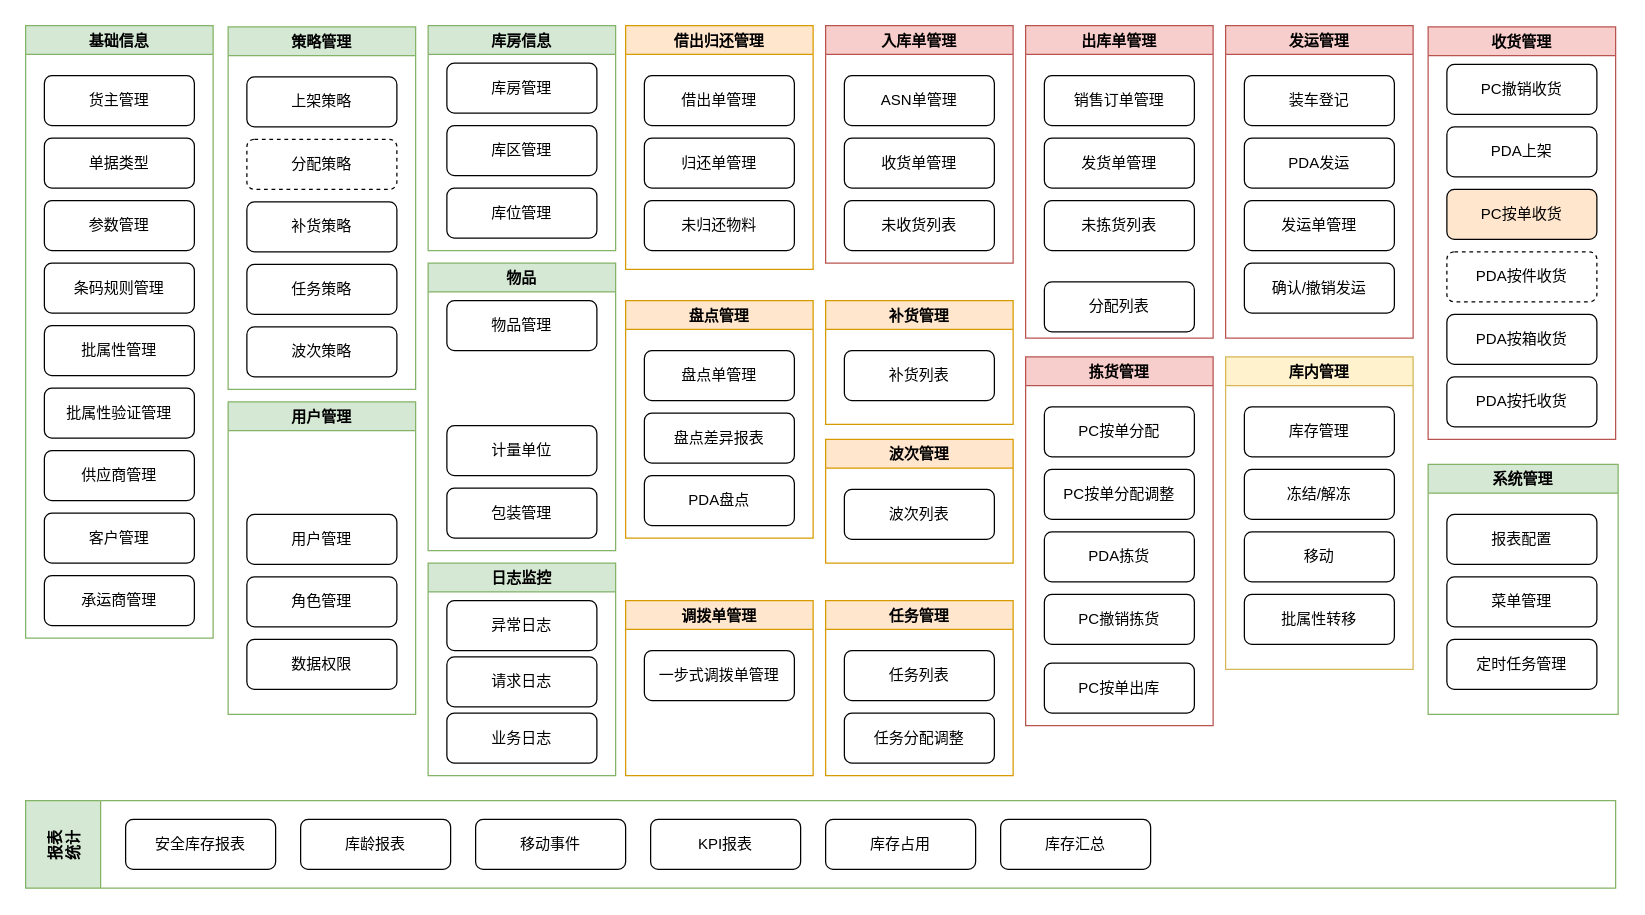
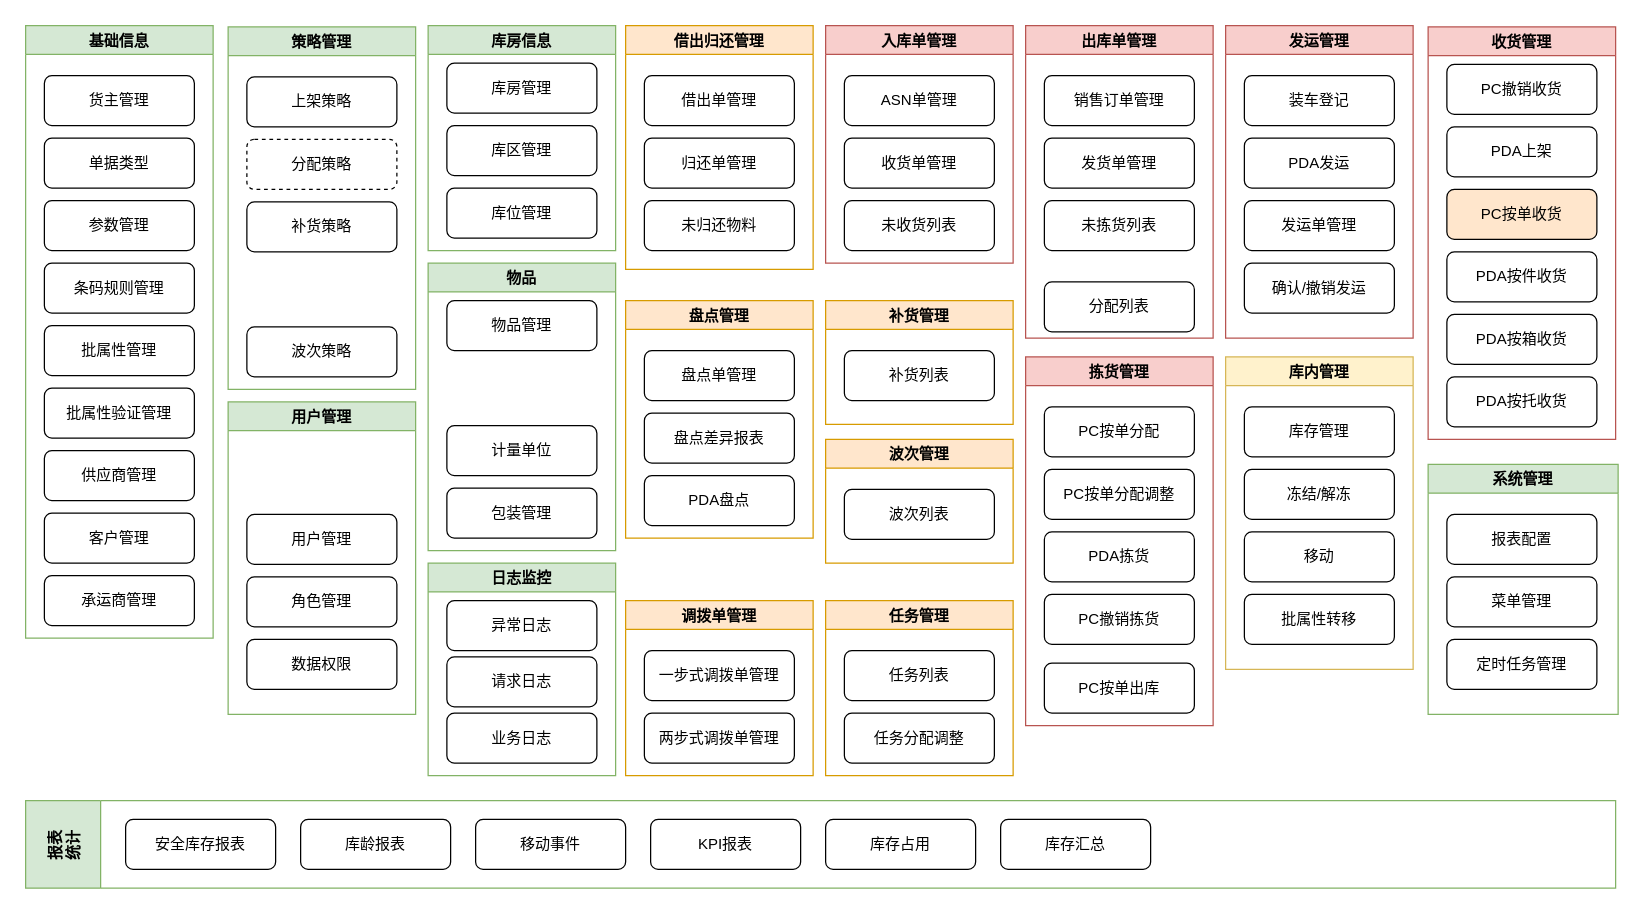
  <mxCell id="0" />
  <mxCell id="1" parent="0" />
  <mxCell id="2" value="基础信息" style="swimlane;startSize=23;fillColor=#d5e8d4;strokeColor=#82b366;" vertex="1" parent="1"><mxGeometry x="20" y="20" width="150" height="490" as="geometry" /></mxCell>
  <mxCell id="3" value="货主管理" style="rounded=1;whiteSpace=wrap;html=1;horizontal=1;align=center;verticalAlign=middle;" vertex="1" parent="2"><mxGeometry x="15" y="40" width="120" height="40" as="geometry" /></mxCell>
  <mxCell id="4" value="单据类型" style="rounded=1;whiteSpace=wrap;html=1;horizontal=1;align=center;verticalAlign=middle;" vertex="1" parent="2"><mxGeometry x="15" y="90" width="120" height="40" as="geometry" /></mxCell>
  <mxCell id="5" value="参数管理" style="rounded=1;whiteSpace=wrap;html=1;horizontal=1;align=center;verticalAlign=middle;" vertex="1" parent="2"><mxGeometry x="15" y="140" width="120" height="40" as="geometry" /></mxCell>
  <mxCell id="6" value="条码规则管理" style="rounded=1;whiteSpace=wrap;html=1;horizontal=1;align=center;verticalAlign=middle;" vertex="1" parent="2"><mxGeometry x="15" y="190" width="120" height="40" as="geometry" /></mxCell>
  <mxCell id="7" value="供应商管理" style="rounded=1;whiteSpace=wrap;html=1;horizontal=1;align=center;verticalAlign=middle;" vertex="1" parent="2"><mxGeometry x="15" y="340" width="120" height="40" as="geometry" /></mxCell>
  <mxCell id="8" value="批属性管理" style="rounded=1;whiteSpace=wrap;html=1;horizontal=1;align=center;verticalAlign=middle;" vertex="1" parent="2"><mxGeometry x="15" y="240" width="120" height="40" as="geometry" /></mxCell>
  <mxCell id="9" value="批属性验证管理" style="rounded=1;whiteSpace=wrap;html=1;horizontal=1;align=center;verticalAlign=middle;" vertex="1" parent="2"><mxGeometry x="15" y="290" width="120" height="40" as="geometry" /></mxCell>
  <mxCell id="10" value="客户管理" style="rounded=1;whiteSpace=wrap;html=1;horizontal=1;align=center;verticalAlign=middle;" vertex="1" parent="2"><mxGeometry x="15" y="390" width="120" height="40" as="geometry" /></mxCell>
  <mxCell id="11" value="承运商管理" style="rounded=1;whiteSpace=wrap;html=1;horizontal=1;align=center;verticalAlign=middle;" vertex="1" parent="2"><mxGeometry x="15" y="440" width="120" height="40" as="geometry" /></mxCell>
  <mxCell id="12" value="库房信息" style="swimlane;startSize=23;fillColor=#d5e8d4;strokeColor=#82b366;" vertex="1" parent="1"><mxGeometry x="342" y="20" width="150" height="180" as="geometry" /></mxCell>
  <mxCell id="13" value="库房管理" style="rounded=1;whiteSpace=wrap;html=1;horizontal=1;align=center;verticalAlign=middle;" vertex="1" parent="12"><mxGeometry x="15" y="30" width="120" height="40" as="geometry" /></mxCell>
  <mxCell id="14" value="库区管理" style="rounded=1;whiteSpace=wrap;html=1;horizontal=1;align=center;verticalAlign=middle;" vertex="1" parent="12"><mxGeometry x="15" y="80" width="120" height="40" as="geometry" /></mxCell>
  <mxCell id="15" value="库位管理" style="rounded=1;whiteSpace=wrap;html=1;horizontal=1;align=center;verticalAlign=middle;" vertex="1" parent="12"><mxGeometry x="15" y="130" width="120" height="40" as="geometry" /></mxCell>
  <mxCell id="16" value="系统管理" style="swimlane;startSize=23;fillColor=#d5e8d4;strokeColor=#82b366;" vertex="1" parent="1"><mxGeometry x="1142" y="371" width="152" height="200" as="geometry"><mxRectangle x="1480" y="380" width="60" height="23" as="alternateBounds" /></mxGeometry></mxCell>
  <mxCell id="17" value="报表配置" style="rounded=1;whiteSpace=wrap;html=1;horizontal=1;align=center;verticalAlign=middle;" vertex="1" parent="16"><mxGeometry x="15" y="40" width="120" height="40" as="geometry" /></mxCell>
  <mxCell id="18" value="菜单管理" style="rounded=1;whiteSpace=wrap;html=1;horizontal=1;align=center;verticalAlign=middle;" vertex="1" parent="16"><mxGeometry x="15" y="90" width="120" height="40" as="geometry" /></mxCell>
  <mxCell id="19" value="定时任务管理" style="rounded=1;whiteSpace=wrap;html=1;horizontal=1;align=center;verticalAlign=middle;" vertex="1" parent="16"><mxGeometry x="15" y="140" width="120" height="40" as="geometry" /></mxCell>
  <mxCell id="20" value="用户管理" style="swimlane;startSize=23;fillColor=#d5e8d4;strokeColor=#82b366;" vertex="1" parent="1"><mxGeometry x="182" y="321" width="150" height="250" as="geometry"><mxRectangle x="1480" y="380" width="60" height="23" as="alternateBounds" /></mxGeometry></mxCell>
  <mxCell id="21" value="用户管理" style="rounded=1;whiteSpace=wrap;html=1;horizontal=1;align=center;verticalAlign=middle;" vertex="1" parent="20"><mxGeometry x="15" y="90" width="120" height="40" as="geometry" /></mxCell>
  <mxCell id="22" value="角色管理" style="rounded=1;whiteSpace=wrap;html=1;horizontal=1;align=center;verticalAlign=middle;" vertex="1" parent="20"><mxGeometry x="15" y="140" width="120" height="40" as="geometry" /></mxCell>
  <mxCell id="23" value="数据权限" style="rounded=1;whiteSpace=wrap;html=1;horizontal=1;align=center;verticalAlign=middle;" vertex="1" parent="20"><mxGeometry x="15" y="190" width="120" height="40" as="geometry" /></mxCell>
  <mxCell id="24" value="物品" style="swimlane;startSize=23;fillColor=#d5e8d4;strokeColor=#82b366;" vertex="1" parent="1"><mxGeometry x="342" y="210" width="150" height="230" as="geometry"><mxRectangle x="1480" y="380" width="60" height="23" as="alternateBounds" /></mxGeometry></mxCell>
  <mxCell id="25" value="物品管理" style="rounded=1;whiteSpace=wrap;html=1;horizontal=1;align=center;verticalAlign=middle;" vertex="1" parent="24"><mxGeometry x="15" y="30" width="120" height="40" as="geometry" /></mxCell>
  <mxCell id="26" value="计量单位" style="rounded=1;whiteSpace=wrap;html=1;horizontal=1;align=center;verticalAlign=middle;" vertex="1" parent="24"><mxGeometry x="15" y="130" width="120" height="40" as="geometry" /></mxCell>
  <mxCell id="27" value="包装管理" style="rounded=1;whiteSpace=wrap;html=1;horizontal=1;align=center;verticalAlign=middle;" vertex="1" parent="24"><mxGeometry x="15" y="180" width="120" height="40" as="geometry" /></mxCell>
  <mxCell id="28" value="日志监控" style="swimlane;startSize=23;fillColor=#d5e8d4;strokeColor=#82b366;" vertex="1" parent="1"><mxGeometry x="342" y="450" width="150" height="170" as="geometry"><mxRectangle x="1438" y="590" width="60" height="23" as="alternateBounds" /></mxGeometry></mxCell>
  <mxCell id="29" value="异常日志" style="rounded=1;whiteSpace=wrap;html=1;horizontal=1;align=center;verticalAlign=middle;" vertex="1" parent="28"><mxGeometry x="15" y="30" width="120" height="40" as="geometry" /></mxCell>
  <mxCell id="30" value="请求日志" style="rounded=1;whiteSpace=wrap;html=1;horizontal=1;align=center;verticalAlign=middle;" vertex="1" parent="28"><mxGeometry x="15" y="75" width="120" height="40" as="geometry" /></mxCell>
  <mxCell id="31" value="业务日志" style="rounded=1;whiteSpace=wrap;html=1;horizontal=1;align=center;verticalAlign=middle;" vertex="1" parent="28"><mxGeometry x="15" y="120" width="120" height="40" as="geometry" /></mxCell>
  <mxCell id="32" value="入库单管理" style="swimlane;startSize=23;fillColor=#f8cecc;strokeColor=#b85450;" vertex="1" parent="1"><mxGeometry x="660" y="20" width="150" height="190" as="geometry"><mxRectangle x="1480" y="380" width="60" height="23" as="alternateBounds" /></mxGeometry></mxCell>
  <mxCell id="33" value="ASN单管理" style="rounded=1;whiteSpace=wrap;html=1;horizontal=1;align=center;verticalAlign=middle;" vertex="1" parent="32"><mxGeometry x="15" y="40" width="120" height="40" as="geometry" /></mxCell>
  <mxCell id="34" value="收货单管理" style="rounded=1;whiteSpace=wrap;html=1;horizontal=1;align=center;verticalAlign=middle;" vertex="1" parent="32"><mxGeometry x="15" y="90" width="120" height="40" as="geometry" /></mxCell>
  <mxCell id="35" value="未收货列表" style="rounded=1;whiteSpace=wrap;html=1;horizontal=1;align=center;verticalAlign=middle;" vertex="1" parent="32"><mxGeometry x="15" y="140" width="120" height="40" as="geometry" /></mxCell>
  <mxCell id="36" value="收货管理" style="swimlane;startSize=23;fillColor=#f8cecc;strokeColor=#b85450;" vertex="1" parent="1"><mxGeometry x="1142" y="21" width="150" height="330" as="geometry"><mxRectangle x="1480" y="380" width="60" height="23" as="alternateBounds" /></mxGeometry></mxCell>
- <mxCell id="37" value="PDA按件收货" style="rounded=1;whiteSpace=wrap;html=1;horizontal=1;align=center;verticalAlign=middle;dashed=1;" vertex="1" parent="36"><mxGeometry x="15" y="180" width="120" height="40" as="geometry" /></mxCell>
+ <mxCell id="37" value="PDA按件收货" style="rounded=1;whiteSpace=wrap;html=1;horizontal=1;align=center;verticalAlign=middle;" vertex="1" parent="36"><mxGeometry x="15" y="180" width="120" height="40" as="geometry" /></mxCell>
  <mxCell id="38" value="PC撤销收货" style="rounded=1;whiteSpace=wrap;html=1;horizontal=1;align=center;verticalAlign=middle;" vertex="1" parent="36"><mxGeometry x="15" y="30" width="120" height="40" as="geometry" /></mxCell>
  <mxCell id="39" value="PDA上架" style="rounded=1;whiteSpace=wrap;html=1;horizontal=1;align=center;verticalAlign=middle;" vertex="1" parent="36"><mxGeometry x="15" y="80" width="120" height="40" as="geometry" /></mxCell>
  <mxCell id="40" value="PC按单收货" style="rounded=1;whiteSpace=wrap;html=1;horizontal=1;align=center;verticalAlign=middle;fillColor=#ffe6cc;" vertex="1" parent="36"><mxGeometry x="15" y="130" width="120" height="40" as="geometry" /></mxCell>
  <mxCell id="41" value="PDA按箱收货" style="rounded=1;whiteSpace=wrap;html=1;horizontal=1;align=center;verticalAlign=middle;" vertex="1" parent="36"><mxGeometry x="15" y="230" width="120" height="40" as="geometry" /></mxCell>
  <mxCell id="42" value="PDA按托收货" style="rounded=1;whiteSpace=wrap;html=1;horizontal=1;align=center;verticalAlign=middle;" vertex="1" parent="36"><mxGeometry x="15" y="280" width="120" height="40" as="geometry" /></mxCell>
  <mxCell id="43" value="出库单管理" style="swimlane;startSize=23;fillColor=#f8cecc;strokeColor=#b85450;" vertex="1" parent="1"><mxGeometry x="820" y="20" width="150" height="250" as="geometry"><mxRectangle x="1480" y="380" width="60" height="23" as="alternateBounds" /></mxGeometry></mxCell>
  <mxCell id="44" value="销售订单管理" style="rounded=1;whiteSpace=wrap;html=1;horizontal=1;align=center;verticalAlign=middle;" vertex="1" parent="43"><mxGeometry x="15" y="40" width="120" height="40" as="geometry" /></mxCell>
  <mxCell id="45" value="发货单管理" style="rounded=1;whiteSpace=wrap;html=1;horizontal=1;align=center;verticalAlign=middle;" vertex="1" parent="43"><mxGeometry x="15" y="90" width="120" height="40" as="geometry" /></mxCell>
  <mxCell id="46" value="未拣货列表" style="rounded=1;whiteSpace=wrap;html=1;horizontal=1;align=center;verticalAlign=middle;" vertex="1" parent="43"><mxGeometry x="15" y="140" width="120" height="40" as="geometry" /></mxCell>
  <mxCell id="47" value="分配列表" style="rounded=1;whiteSpace=wrap;html=1;horizontal=1;align=center;verticalAlign=middle;" vertex="1" parent="43"><mxGeometry x="15" y="205" width="120" height="40" as="geometry" /></mxCell>
  <mxCell id="48" value="拣货管理" style="swimlane;startSize=23;fillColor=#f8cecc;strokeColor=#b85450;" vertex="1" parent="1"><mxGeometry x="820" y="285" width="150" height="295" as="geometry"><mxRectangle x="1480" y="380" width="60" height="23" as="alternateBounds" /></mxGeometry></mxCell>
  <mxCell id="49" value="PC按单分配" style="rounded=1;whiteSpace=wrap;html=1;horizontal=1;align=center;verticalAlign=middle;" vertex="1" parent="48"><mxGeometry x="15" y="40" width="120" height="40" as="geometry" /></mxCell>
  <mxCell id="50" value="PC按单分配调整" style="rounded=1;whiteSpace=wrap;html=1;horizontal=1;align=center;verticalAlign=middle;" vertex="1" parent="48"><mxGeometry x="15" y="90" width="120" height="40" as="geometry" /></mxCell>
  <mxCell id="51" value="PDA拣货" style="rounded=1;whiteSpace=wrap;html=1;horizontal=1;align=center;verticalAlign=middle;" vertex="1" parent="48"><mxGeometry x="15" y="140" width="120" height="40" as="geometry" /></mxCell>
  <mxCell id="52" value="PC撤销拣货" style="rounded=1;whiteSpace=wrap;html=1;horizontal=1;align=center;verticalAlign=middle;" vertex="1" parent="48"><mxGeometry x="15" y="190" width="120" height="40" as="geometry" /></mxCell>
  <mxCell id="53" value="PC按单出库" style="rounded=1;whiteSpace=wrap;html=1;horizontal=1;align=center;verticalAlign=middle;" vertex="1" parent="48"><mxGeometry x="15" y="245" width="120" height="40" as="geometry" /></mxCell>
  <mxCell id="54" value="发运管理" style="swimlane;startSize=23;fillColor=#f8cecc;strokeColor=#b85450;" vertex="1" parent="1"><mxGeometry x="980" y="20" width="150" height="250" as="geometry"><mxRectangle x="1480" y="380" width="60" height="23" as="alternateBounds" /></mxGeometry></mxCell>
  <mxCell id="55" value="装车登记" style="rounded=1;whiteSpace=wrap;html=1;horizontal=1;align=center;verticalAlign=middle;" vertex="1" parent="54"><mxGeometry x="15" y="40" width="120" height="40" as="geometry" /></mxCell>
  <mxCell id="56" value="PDA发运" style="rounded=1;whiteSpace=wrap;html=1;horizontal=1;align=center;verticalAlign=middle;" vertex="1" parent="54"><mxGeometry x="15" y="90" width="120" height="40" as="geometry" /></mxCell>
  <mxCell id="57" value="发运单管理" style="rounded=1;whiteSpace=wrap;html=1;horizontal=1;align=center;verticalAlign=middle;" vertex="1" parent="54"><mxGeometry x="15" y="140" width="120" height="40" as="geometry" /></mxCell>
  <mxCell id="58" value="确认/撤销发运" style="rounded=1;whiteSpace=wrap;html=1;horizontal=1;align=center;verticalAlign=middle;" vertex="1" parent="54"><mxGeometry x="15" y="190" width="120" height="40" as="geometry" /></mxCell>
  <mxCell id="59" value="盘点管理" style="swimlane;startSize=23;fillColor=#ffe6cc;strokeColor=#d79b00;" vertex="1" parent="1"><mxGeometry x="500" y="240" width="150" height="190" as="geometry"><mxRectangle x="1480" y="380" width="60" height="23" as="alternateBounds" /></mxGeometry></mxCell>
  <mxCell id="60" value="盘点单管理" style="rounded=1;whiteSpace=wrap;html=1;horizontal=1;align=center;verticalAlign=middle;" vertex="1" parent="59"><mxGeometry x="15" y="40" width="120" height="40" as="geometry" /></mxCell>
  <mxCell id="61" value="盘点差异报表" style="rounded=1;whiteSpace=wrap;html=1;horizontal=1;align=center;verticalAlign=middle;" vertex="1" parent="59"><mxGeometry x="15" y="90" width="120" height="40" as="geometry" /></mxCell>
  <mxCell id="62" value="PDA盘点" style="rounded=1;whiteSpace=wrap;html=1;horizontal=1;align=center;verticalAlign=middle;" vertex="1" parent="59"><mxGeometry x="15" y="140" width="120" height="40" as="geometry" /></mxCell>
  <mxCell id="63" value="库内管理" style="swimlane;startSize=23;fillColor=#fff2cc;strokeColor=#d6b656;" vertex="1" parent="1"><mxGeometry x="980" y="285" width="150" height="250" as="geometry"><mxRectangle x="1480" y="380" width="60" height="23" as="alternateBounds" /></mxGeometry></mxCell>
  <mxCell id="64" value="库存管理" style="rounded=1;whiteSpace=wrap;html=1;horizontal=1;align=center;verticalAlign=middle;" vertex="1" parent="63"><mxGeometry x="15" y="40" width="120" height="40" as="geometry" /></mxCell>
  <mxCell id="65" value="冻结/解冻" style="rounded=1;whiteSpace=wrap;html=1;horizontal=1;align=center;verticalAlign=middle;" vertex="1" parent="63"><mxGeometry x="15" y="90" width="120" height="40" as="geometry" /></mxCell>
  <mxCell id="66" value="移动" style="rounded=1;whiteSpace=wrap;html=1;horizontal=1;align=center;verticalAlign=middle;" vertex="1" parent="63"><mxGeometry x="15" y="140" width="120" height="40" as="geometry" /></mxCell>
  <mxCell id="67" value="批属性转移" style="rounded=1;whiteSpace=wrap;html=1;horizontal=1;align=center;verticalAlign=middle;" vertex="1" parent="63"><mxGeometry x="15" y="190" width="120" height="40" as="geometry" /></mxCell>
  <mxCell id="68" value="任务管理" style="swimlane;startSize=23;fillColor=#ffe6cc;strokeColor=#d79b00;" vertex="1" parent="1"><mxGeometry x="660" y="480" width="150" height="140" as="geometry"><mxRectangle x="1480" y="380" width="60" height="23" as="alternateBounds" /></mxGeometry></mxCell>
  <mxCell id="69" value="任务列表" style="rounded=1;whiteSpace=wrap;html=1;horizontal=1;align=center;verticalAlign=middle;" vertex="1" parent="68"><mxGeometry x="15" y="40" width="120" height="40" as="geometry" /></mxCell>
  <mxCell id="70" value="任务分配调整" style="rounded=1;whiteSpace=wrap;html=1;horizontal=1;align=center;verticalAlign=middle;" vertex="1" parent="68"><mxGeometry x="15" y="90" width="120" height="40" as="geometry" /></mxCell>
  <mxCell id="71" value="策略管理" style="swimlane;startSize=23;fillColor=#d5e8d4;strokeColor=#82b366;" vertex="1" parent="1"><mxGeometry x="182" y="21" width="150" height="290" as="geometry"><mxRectangle x="1480" y="380" width="60" height="23" as="alternateBounds" /></mxGeometry></mxCell>
  <mxCell id="72" value="上架策略" style="rounded=1;whiteSpace=wrap;html=1;horizontal=1;align=center;verticalAlign=middle;" vertex="1" parent="71"><mxGeometry x="15" y="40" width="120" height="40" as="geometry" /></mxCell>
  <mxCell id="73" value="分配策略" style="rounded=1;whiteSpace=wrap;html=1;horizontal=1;align=center;verticalAlign=middle;dashed=1;" vertex="1" parent="71"><mxGeometry x="15" y="90" width="120" height="40" as="geometry" /></mxCell>
  <mxCell id="74" value="补货策略" style="rounded=1;whiteSpace=wrap;html=1;horizontal=1;align=center;verticalAlign=middle;" vertex="1" parent="71"><mxGeometry x="15" y="140" width="120" height="40" as="geometry" /></mxCell>
- <mxCell id="75" value="任务策略" style="rounded=1;whiteSpace=wrap;html=1;horizontal=1;align=center;verticalAlign=middle;" vertex="1" parent="71"><mxGeometry x="15" y="190" width="120" height="40" as="geometry" /></mxCell>
  <mxCell id="76" value="波次策略" style="rounded=1;whiteSpace=wrap;html=1;horizontal=1;align=center;verticalAlign=middle;" vertex="1" parent="71"><mxGeometry x="15" y="240" width="120" height="40" as="geometry" /></mxCell>
  <mxCell id="77" value="借出归还管理" style="swimlane;startSize=23;fillColor=#ffe6cc;strokeColor=#d79b00;" vertex="1" parent="1"><mxGeometry x="500" y="20" width="150" height="195" as="geometry"><mxRectangle x="1480" y="380" width="60" height="23" as="alternateBounds" /></mxGeometry></mxCell>
  <mxCell id="78" value="借出单管理" style="rounded=1;whiteSpace=wrap;html=1;horizontal=1;align=center;verticalAlign=middle;" vertex="1" parent="77"><mxGeometry x="15" y="40" width="120" height="40" as="geometry" /></mxCell>
  <mxCell id="79" value="归还单管理" style="rounded=1;whiteSpace=wrap;html=1;horizontal=1;align=center;verticalAlign=middle;" vertex="1" parent="77"><mxGeometry x="15" y="90" width="120" height="40" as="geometry" /></mxCell>
  <mxCell id="80" value="未归还物料" style="rounded=1;whiteSpace=wrap;html=1;horizontal=1;align=center;verticalAlign=middle;" vertex="1" parent="77"><mxGeometry x="15" y="140" width="120" height="40" as="geometry" /></mxCell>
  <mxCell id="81" value="调拨单管理" style="swimlane;startSize=23;fillColor=#ffe6cc;strokeColor=#d79b00;" vertex="1" parent="1"><mxGeometry x="500" y="480" width="150" height="140" as="geometry"><mxRectangle x="1480" y="380" width="60" height="23" as="alternateBounds" /></mxGeometry></mxCell>
  <mxCell id="82" value="一步式调拨单管理" style="rounded=1;whiteSpace=wrap;html=1;horizontal=1;align=center;verticalAlign=middle;" vertex="1" parent="81"><mxGeometry x="15" y="40" width="120" height="40" as="geometry" /></mxCell>
+ <mxCell id="83" value="两步式调拨单管理" style="rounded=1;whiteSpace=wrap;html=1;horizontal=1;align=center;verticalAlign=middle;" vertex="1" parent="81"><mxGeometry x="15" y="90" width="120" height="40" as="geometry" /></mxCell>
  <mxCell id="84" value="报表&#10;统计" style="swimlane;horizontal=0;startSize=60;fillColor=#d5e8d4;strokeColor=#82b366;" vertex="1" parent="1"><mxGeometry x="20" y="640" width="1272" height="70" as="geometry" /></mxCell>
  <mxCell id="85" value="库龄报表" style="rounded=1;whiteSpace=wrap;html=1;horizontal=1;align=center;verticalAlign=middle;" vertex="1" parent="84"><mxGeometry x="220" y="15" width="120" height="40" as="geometry" /></mxCell>
  <mxCell id="86" value="安全库存报表" style="rounded=1;whiteSpace=wrap;html=1;horizontal=1;align=center;verticalAlign=middle;" vertex="1" parent="84"><mxGeometry x="80" y="15" width="120" height="40" as="geometry" /></mxCell>
  <mxCell id="87" value="移动事件" style="rounded=1;whiteSpace=wrap;html=1;horizontal=1;align=center;verticalAlign=middle;" vertex="1" parent="84"><mxGeometry x="360" y="15" width="120" height="40" as="geometry" /></mxCell>
  <mxCell id="88" value="KPI报表" style="rounded=1;whiteSpace=wrap;html=1;horizontal=1;align=center;verticalAlign=middle;" vertex="1" parent="84"><mxGeometry x="500" y="15" width="120" height="40" as="geometry" /></mxCell>
  <mxCell id="89" value="库存占用" style="rounded=1;whiteSpace=wrap;html=1;horizontal=1;align=center;verticalAlign=middle;" vertex="1" parent="84"><mxGeometry x="640" y="15" width="120" height="40" as="geometry" /></mxCell>
  <mxCell id="90" value="库存汇总" style="rounded=1;whiteSpace=wrap;html=1;horizontal=1;align=center;verticalAlign=middle;" vertex="1" parent="84"><mxGeometry x="780" y="15" width="120" height="40" as="geometry" /></mxCell>
  <mxCell id="91" value="补货管理" style="swimlane;startSize=23;fillColor=#ffe6cc;strokeColor=#d79b00;" vertex="1" parent="1"><mxGeometry x="660" y="240" width="150" height="99" as="geometry"><mxRectangle x="1480" y="380" width="60" height="23" as="alternateBounds" /></mxGeometry></mxCell>
  <mxCell id="92" value="补货列表" style="rounded=1;whiteSpace=wrap;html=1;horizontal=1;align=center;verticalAlign=middle;" vertex="1" parent="91"><mxGeometry x="15" y="40" width="120" height="40" as="geometry" /></mxCell>
  <mxCell id="93" value="波次管理" style="swimlane;startSize=23;fillColor=#ffe6cc;strokeColor=#d79b00;" vertex="1" parent="1"><mxGeometry x="660" y="351" width="150" height="99" as="geometry"><mxRectangle x="1480" y="380" width="60" height="23" as="alternateBounds" /></mxGeometry></mxCell>
  <mxCell id="94" value="波次列表" style="rounded=1;whiteSpace=wrap;html=1;horizontal=1;align=center;verticalAlign=middle;" vertex="1" parent="93"><mxGeometry x="15" y="40" width="120" height="40" as="geometry" /></mxCell>
